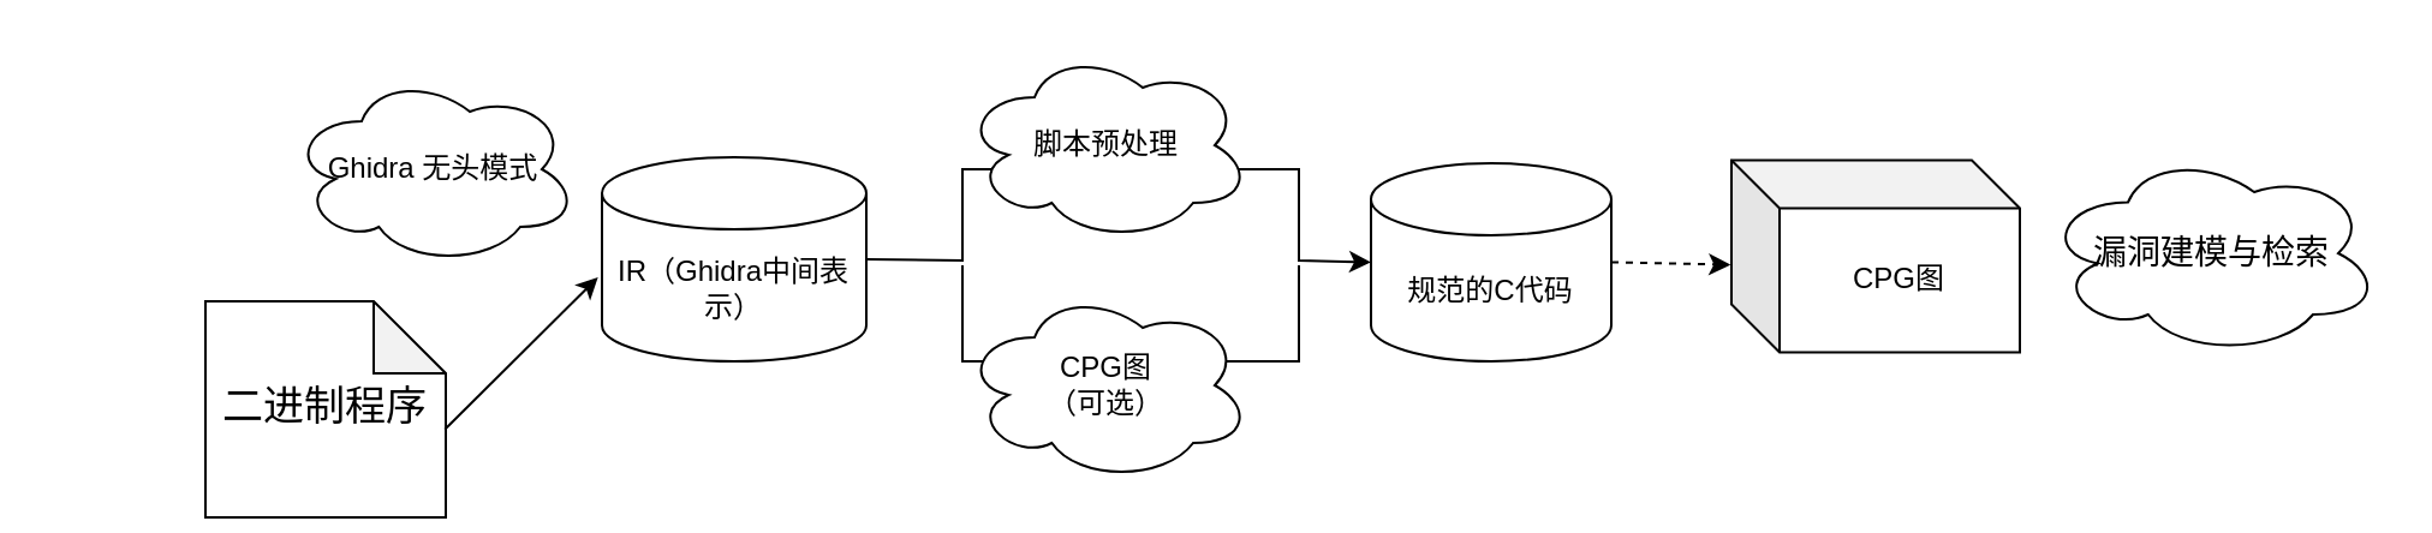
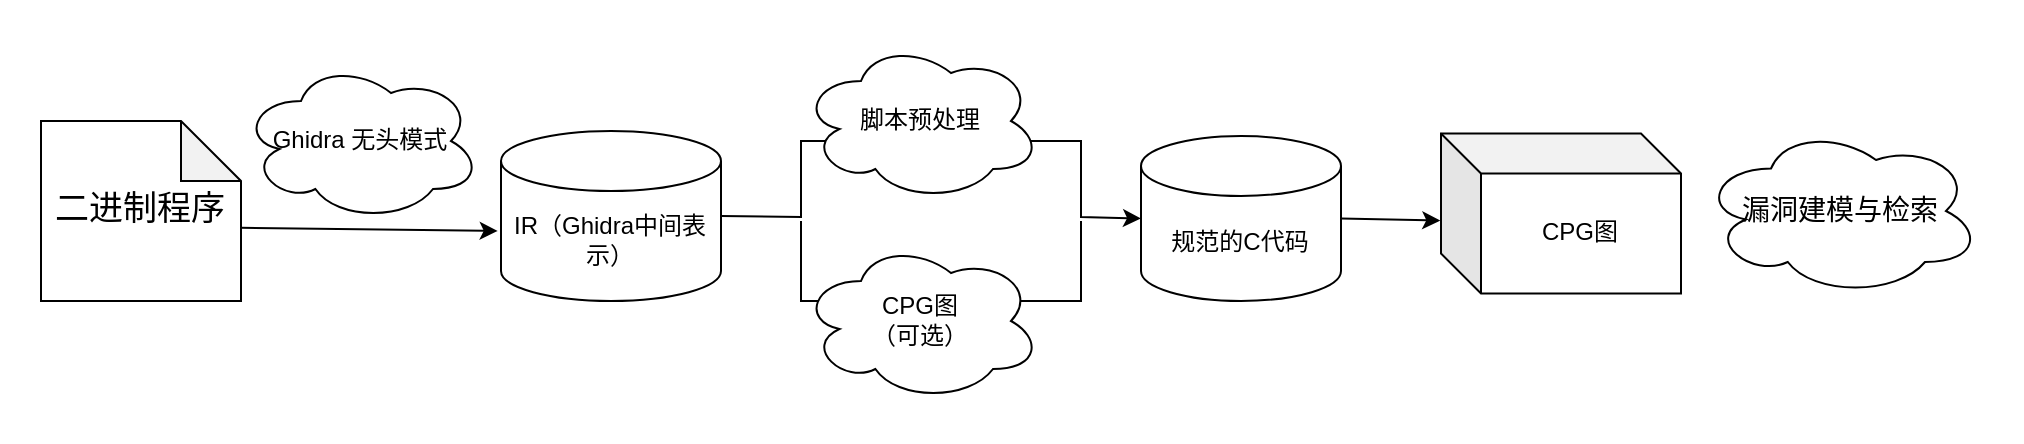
  <mxCell id="0" />
  <mxCell id="1" parent="0" />
- <mxCell id="2" value="&lt;font style=&quot;font-size: 17px;&quot;&gt;二进制程序&lt;/font&gt;" style="shape=note;whiteSpace=wrap;html=1;backgroundOutline=1;darkOpacity=0.05;" parent="1" vertex="1"><mxGeometry x="85" y="125" width="100" height="90" as="geometry" /></mxCell>
+ <mxCell id="2" value="&lt;font style=&quot;font-size: 17px;&quot;&gt;二进制程序&lt;/font&gt;" style="shape=note;whiteSpace=wrap;html=1;backgroundOutline=1;darkOpacity=0.05;" parent="1" vertex="1"><mxGeometry x="20" y="60" width="100" height="90" as="geometry" /></mxCell>
  <mxCell id="3" value="IR（Ghidra中间表示）" style="shape=cylinder3;whiteSpace=wrap;html=1;boundedLbl=1;backgroundOutline=1;size=15;" parent="1" vertex="1"><mxGeometry x="250" y="65" width="110" height="85" as="geometry" /></mxCell>
  <mxCell id="4" value="" style="endArrow=classic;html=1;rounded=0;exitX=0.996;exitY=0.593;exitDx=0;exitDy=0;exitPerimeter=0;entryX=-0.015;entryY=0.588;entryDx=0;entryDy=0;entryPerimeter=0;" parent="1" source="2" target="3" edge="1"><mxGeometry width="50" height="50" relative="1" as="geometry"><mxPoint x="310" y="140" as="sourcePoint" /><mxPoint x="230" y="110" as="targetPoint" /></mxGeometry></mxCell>
  <mxCell id="5" value="Ghidra 无头模式" style="ellipse;shape=cloud;whiteSpace=wrap;html=1;" parent="1" vertex="1"><mxGeometry x="120" y="30" width="120" height="80" as="geometry" /></mxCell>
  <mxCell id="6" value="规范的C代码" style="shape=cylinder3;whiteSpace=wrap;html=1;boundedLbl=1;backgroundOutline=1;size=15;" parent="1" vertex="1"><mxGeometry x="570" y="67.5" width="100" height="82.5" as="geometry" /></mxCell>
  <mxCell id="7" value="" style="endArrow=classic;html=1;rounded=0;exitX=1;exitY=0.5;exitDx=0;exitDy=0;exitPerimeter=0;entryX=0;entryY=0.5;entryDx=0;entryDy=0;entryPerimeter=0;" parent="1" source="3" target="6" edge="1"><mxGeometry width="50" height="50" relative="1" as="geometry"><mxPoint x="490" y="140" as="sourcePoint" /><mxPoint x="540" y="90" as="targetPoint" /><Array as="points"><mxPoint x="400" y="108" /><mxPoint x="400" y="70" /><mxPoint x="540" y="70" /><mxPoint x="540" y="108" /></Array></mxGeometry></mxCell>
  <mxCell id="8" value="" style="endArrow=none;html=1;rounded=0;" parent="1" edge="1"><mxGeometry width="50" height="50" relative="1" as="geometry"><mxPoint x="400" y="110" as="sourcePoint" /><mxPoint x="540" y="110" as="targetPoint" /><Array as="points"><mxPoint x="400" y="150" /><mxPoint x="540" y="150" /></Array></mxGeometry></mxCell>
  <mxCell id="9" value="脚本预处理" style="ellipse;shape=cloud;whiteSpace=wrap;html=1;" parent="1" vertex="1"><mxGeometry x="400" y="20" width="120" height="80" as="geometry" /></mxCell>
  <mxCell id="10" value="CPG图&lt;div&gt;（可选）&lt;/div&gt;" style="ellipse;shape=cloud;whiteSpace=wrap;html=1;" parent="1" vertex="1"><mxGeometry x="400" y="120" width="120" height="80" as="geometry" /></mxCell>
  <mxCell id="11" value="CPG图" style="shape=cube;whiteSpace=wrap;html=1;boundedLbl=1;backgroundOutline=1;darkOpacity=0.05;darkOpacity2=0.1;" vertex="1" parent="1"><mxGeometry x="720" y="66.25" width="120" height="80" as="geometry" /></mxCell>
- <mxCell id="12" value="" style="endArrow=classic;html=1;rounded=0;exitX=1;exitY=0.5;exitDx=0;exitDy=0;exitPerimeter=0;entryX=-0.003;entryY=0.544;entryDx=0;entryDy=0;entryPerimeter=0;dashed=1;" edge="1" parent="1" source="6" target="11"><mxGeometry width="50" height="50" relative="1" as="geometry"><mxPoint x="490" y="-10" as="sourcePoint" /><mxPoint x="540" y="-60" as="targetPoint" /></mxGeometry></mxCell>
+ <mxCell id="12" value="" style="endArrow=classic;html=1;rounded=0;exitX=1;exitY=0.5;exitDx=0;exitDy=0;exitPerimeter=0;entryX=-0.003;entryY=0.544;entryDx=0;entryDy=0;entryPerimeter=0;" edge="1" parent="1" source="6" target="11"><mxGeometry width="50" height="50" relative="1" as="geometry"><mxPoint x="490" y="-10" as="sourcePoint" /><mxPoint x="540" y="-60" as="targetPoint" /></mxGeometry></mxCell>
  <mxCell id="13" value="&lt;font style=&quot;font-size: 14px;&quot;&gt;漏洞建模与检索&lt;/font&gt;" style="ellipse;shape=cloud;whiteSpace=wrap;html=1;" vertex="1" parent="1"><mxGeometry x="850" y="62.5" width="140" height="85" as="geometry" /></mxCell>
